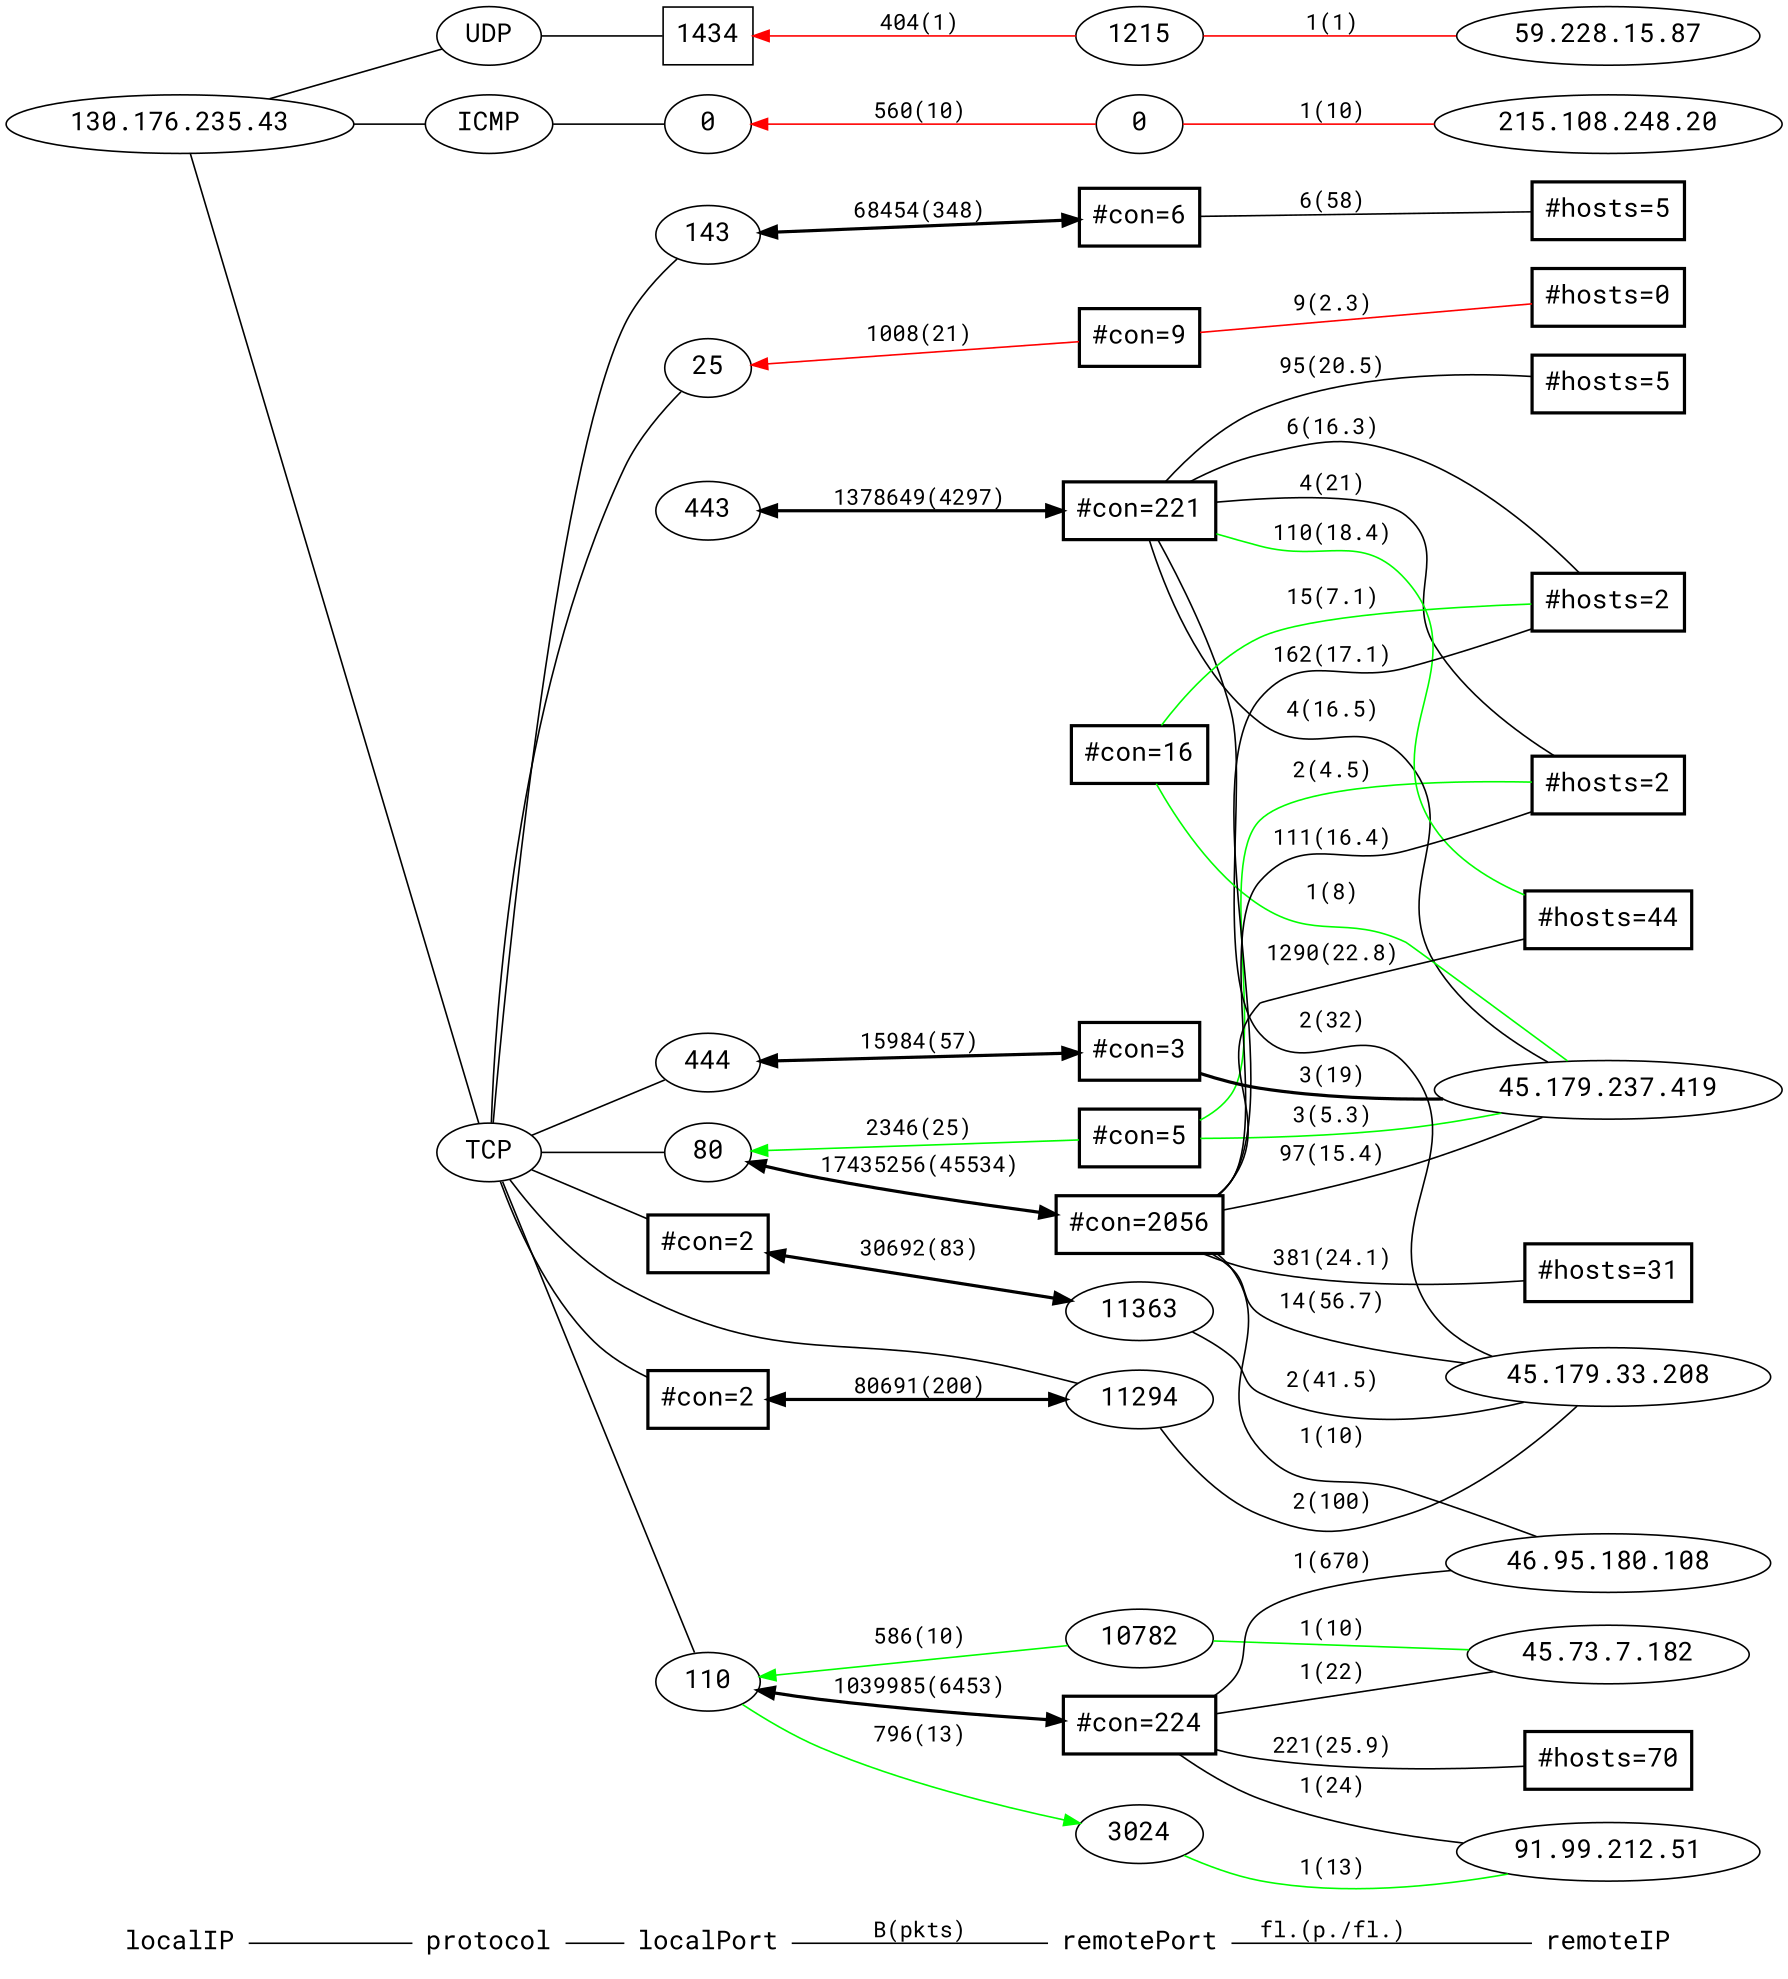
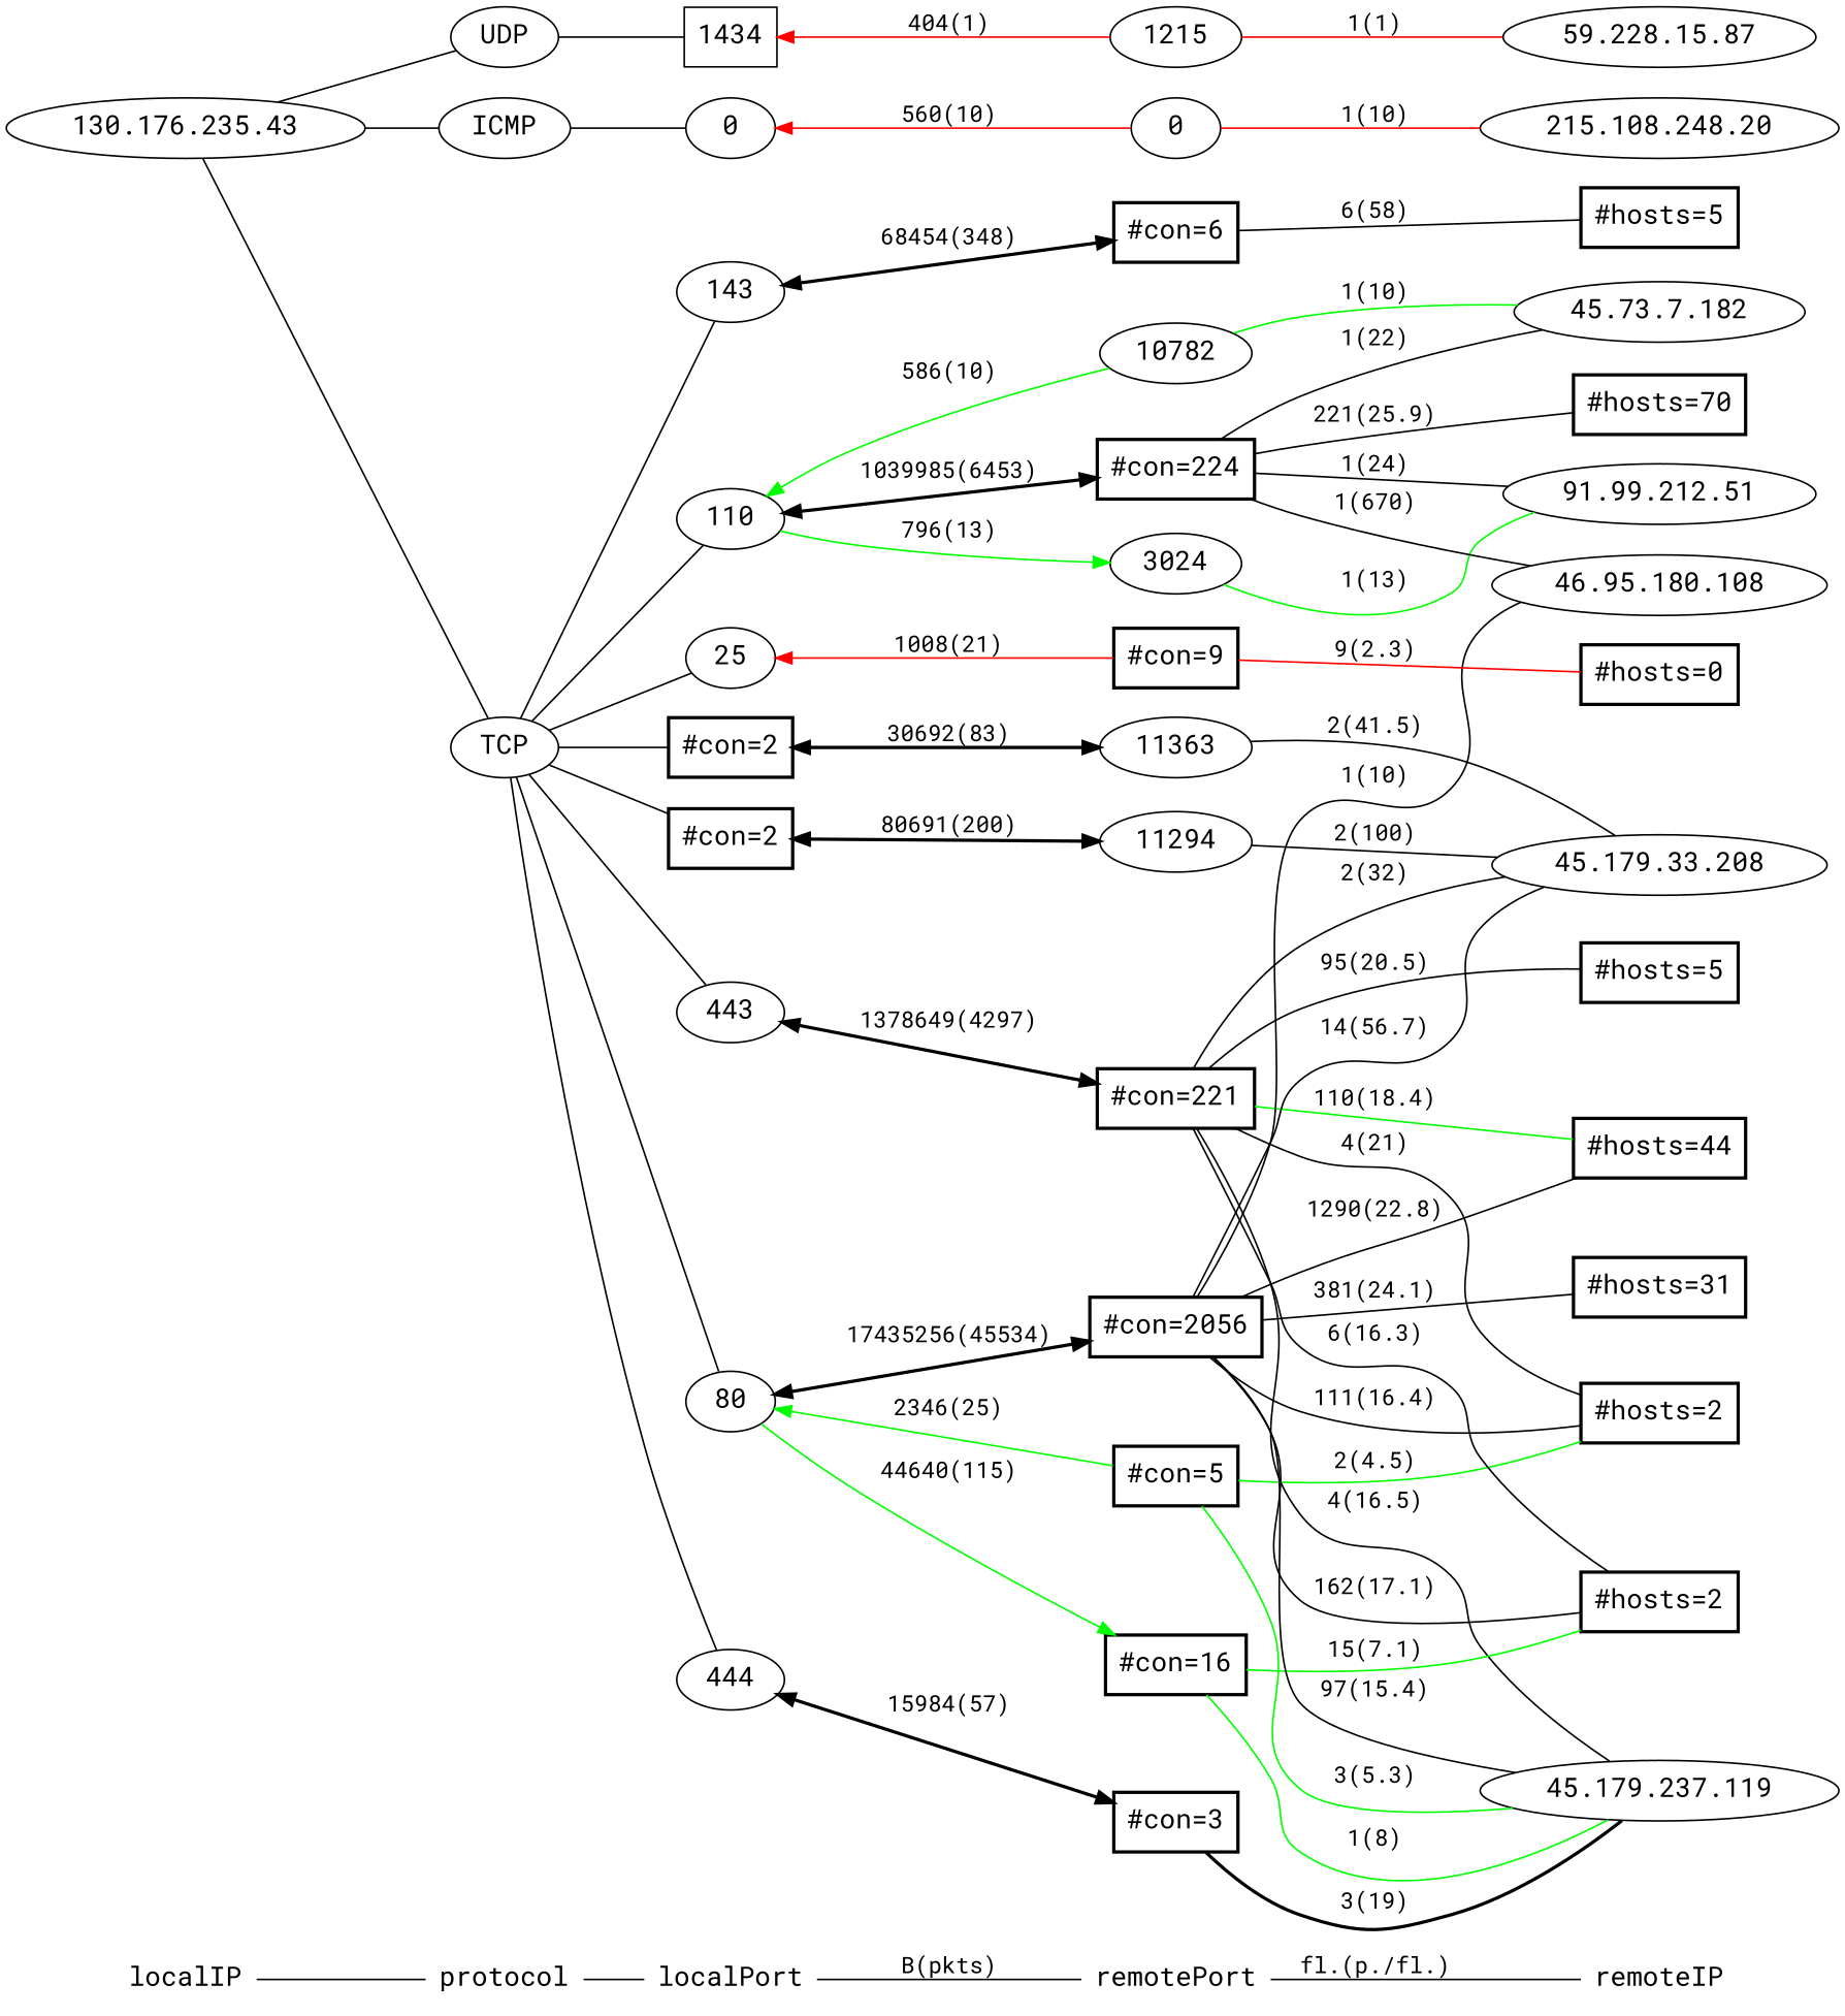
  graph {
    fontname="Roboto Mono"
    rankdir=LR
    node [fontname="Roboto Mono" fontsize=16 shape=ellipse]
    edge [fontname="Roboto Mono"]
    localIP [shape=plaintext]
    n2 [label="130.176.235.43"]
    protocol [shape=plaintext]
    n4 [label=UDP]
    n5 [label=ICMP]
    n6 [label=TCP]
    localPort [shape=plaintext]
    n8 [label=80]
    n9 [label=444]
    n10 [label=443]
    n11 [label=0]
    n12 [label=143]
    n13 [label=1434 shape=box]
    n14 [label=110]
    n15 [label=25]
    n16 [label="#con=2" shape=box style=bold]
    n17 [label="#con=2" shape=box style=bold]
    remotePort [shape=plaintext]
    n19 [label=1215]
    n20 [label=3024]
    n21 [label=0]
    n22 [label=10782]
    n23 [label=11363]
    n24 [label=11294]
    n25 [label="#con=5" shape=box style=bold]
    n26 [label="#con=3" shape=box style=bold]
    n27 [label="#con=221" shape=box style=bold]
    n28 [label="#con=224" shape=box style=bold]
    n29 [label="#con=6" shape=box style=bold]
    n30 [label="#con=16" shape=box style=bold]
    n31 [label="#con=2056" shape=box style=bold]
    n32 [label="#con=9" shape=box style=bold]
    remoteIP [shape=plaintext]
    n34 [label="45.179.33.208"]
    n35 [label="59.228.15.87"]
    n36 [label="45.73.7.182"]
    n37 [label="215.108.248.20"]
    n38 [label="91.99.212.51"]
    n39 [label="46.95.180.108"]
-   n40 [label="45.179.237.419"]
+   n40 [label="45.179.237.119"]
    n41 [label="#hosts=5" shape=box style=bold]
    n42 [label="#hosts=31" shape=box style=bold]
    n43 [label="#hosts=2" shape=box style=bold]
    n44 [label="#hosts=70" shape=box style=bold]
    n45 [label="#hosts=5" shape=box style=bold]
    n46 [label="#hosts=0" shape=box style=bold]
    n47 [label="#hosts=2" shape=box style=bold]
    n48 [label="#hosts=44" shape=box style=bold]
    subgraph sub_1 {
      rank=same
      localIP
      n2
    }
    subgraph sub_2 {
      rank=same
      protocol
      n4
      n5
      n6
    }
    subgraph sub_3 {
      rank=same
      localPort
      n8
      n9
      n10
      n11
      n12
      n13
      n14
      n15
      n16
      n17
    }
    subgraph sub_4 {
      rank=same
      remotePort
      n19
      n20
      n21
      n22
      n23
      n24
      n25
      n26
      n27
      n28
      n29
      n30
      n31
      n32
    }
    subgraph sub_5 {
      rank=same
      remoteIP
      n34
      n35
      n36
      n37
      n38
      n39
      n40
      n41
      n42
      n43
      n44
      n45
      n46
      n47
      n48
    }
    localIP -- protocol
    n2 -- n4
    n2 -- n5
    n2 -- n6
    protocol -- localPort
    n4 -- n13
    n5 -- n11
    n6 -- n8
    n6 -- n9
-   n6 -- n24
+   n6 -- n10
    n6 -- n12
    n6 -- n14
    n6 -- n15
    n6 -- n16
    n6 -- n17
    localPort -- remotePort [label="B(pkts)"]
    n8 -- n25 [color=green dir=back label="2346(25)"]
+   n8 -- n30 [color=green dir=forward label="44640(115)"]
    n8 -- n31 [dir=both label="17435256(45534)" style=bold]
    n9 -- n26 [dir=both label="15984(57)" style=bold]
    n10 -- n27 [dir=both label="1378649(4297)" style=bold]
    n11 -- n21 [color=red dir=back label="560(10)"]
    n12 -- n29 [dir=both label="68454(348)" style=bold]
    n13 -- n19 [color=red dir=back label="404(1)"]
    n14 -- n20 [color=green dir=forward label="796(13)"]
    n14 -- n22 [color=green dir=back label="586(10)"]
    n14 -- n28 [dir=both label="1039985(6453)" style=bold]
    n15 -- n32 [color=red dir=back label="1008(21)"]
    n16 -- n23 [dir=both label="30692(83)" style=bold]
    n17 -- n24 [dir=both label="80691(200)" style=bold]
    remotePort -- remoteIP [label="fl.(p./fl.)"]
    n19 -- n35 [color=red label="1(1)"]
    n20 -- n38 [color=green label="1(13)"]
    n21 -- n37 [color=red label="1(10)"]
    n22 -- n36 [color=green label="1(10)"]
    n23 -- n34 [label="2(41.5)"]
    n24 -- n34 [label="2(100)"]
    n25 -- n40 [color=green label="3(5.3)"]
    n25 -- n43 [color=green label="2(4.5)"]
    n26 -- n40 [label="3(19)" style=bold]
    n27 -- n34 [label="2(32)"]
    n27 -- n40 [label="4(16.5)"]
    n27 -- n43 [label="4(21)"]
    n27 -- n45 [label="95(20.5)"]
    n27 -- n47 [label="6(16.3)"]
    n27 -- n48 [color=green label="110(18.4)"]
    n28 -- n36 [label="1(22)"]
    n28 -- n38 [label="1(24)"]
    n28 -- n39 [label="1(670)"]
    n28 -- n44 [label="221(25.9)"]
    n29 -- n41 [label="6(58)"]
    n30 -- n40 [color=green label="1(8)"]
    n30 -- n47 [color=green label="15(7.1)"]
    n31 -- n34 [label="14(56.7)"]
    n31 -- n39 [label="1(10)"]
    n31 -- n40 [label="97(15.4)"]
    n31 -- n42 [label="381(24.1)"]
    n31 -- n43 [label="111(16.4)"]
    n31 -- n47 [label="162(17.1)"]
    n31 -- n48 [label="1290(22.8)"]
    n32 -- n46 [color=red label="9(2.3)"]
  }
